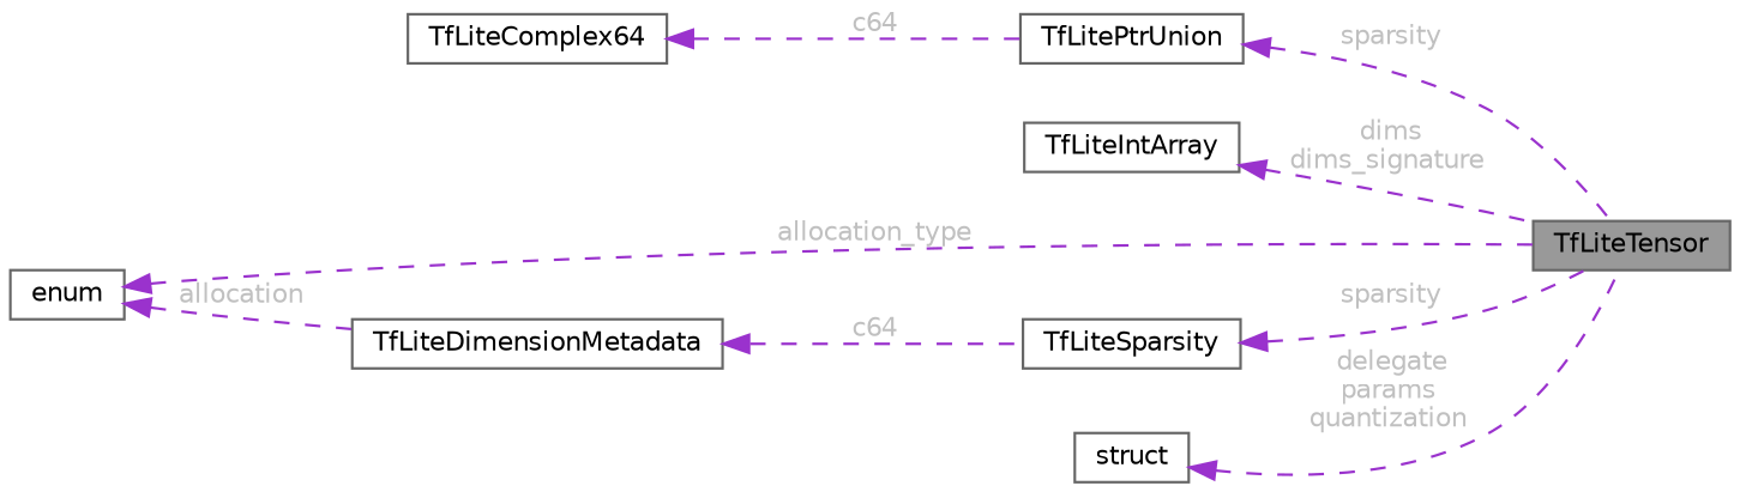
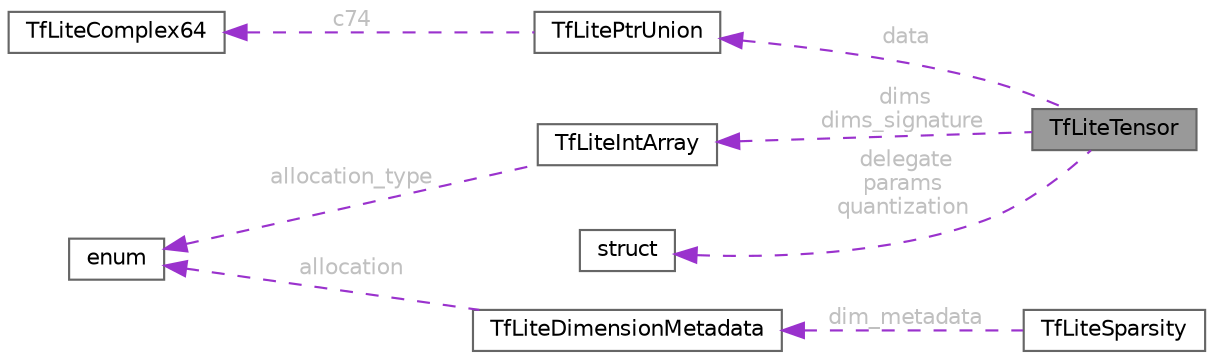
  digraph {
    rankdir=LR
    node [color=gray40 fillcolor=white fontname=Helvetica fontsize=10 shape=box style=filled]
    edge [color=darkorchid3 dir=back fontcolor=grey fontname=Helvetica fontsize=10 labelfontname=Helvetica labelfontsize=10 style=dashed]
    n1 [fillcolor=grey60 fontcolor=black height=0.2 label=TfLiteTensor width=0.4]
    n2 [height=0.2 label=TfLitePtrUnion width=0.4]
    n3 [height=0.2 label=TfLiteComplex64 width=0.4]
    n4 [height=0.2 label=TfLiteIntArray width=0.4]
    n5 [height=0.2 label=TfLiteSparsity width=0.4]
    n6 [height=0.2 label=TfLiteDimensionMetadata width=0.4]
    n7 [height=0.2 label=struct width=0.4]
    n8 [height=0.2 label=enum width=0.4]
-   n2 -> n1 [label=" sparsity"]
-   n3 -> n2 [label=" c64"]
+   n2 -> n1 [label=" data"]
+   n3 -> n2 [label=" c74"]
    n4 -> n1 [label=" dims\ndims_signature"]
-   n5 -> n1 [label=" sparsity"]
-   n6 -> n5 [label=" c64"]
+   n6 -> n5 [label=" dim_metadata"]
    n7 -> n1 [label=" delegate\nparams\nquantization"]
-   n8 -> n1 [label=" allocation_type"]
+   n8 -> n4 [label=" allocation_type"]
    n8 -> n6 [label=" allocation"]
  }
